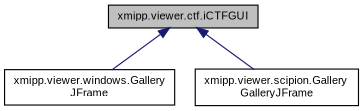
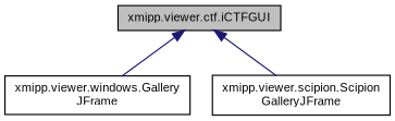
  digraph {
    fontname="Liberation Sans"
    node [color=black fillcolor=white fontname="Liberation Sans" fontsize=10 shape=record style=filled]
    edge [color=midnightblue dir=back fontname="Liberation Sans" fontsize=10 labelfontname=Helvetica labelfontsize=10 style=solid]
    n1 [fillcolor=grey75 fontcolor=black height=0.2 label="xmipp.viewer.ctf.iCTFGUI" width=0.4]
    n2 [height=0.2 label="xmipp.viewer.windows.Gallery\lJFrame" width=0.4]
-   n3 [height=0.2 label="xmipp.viewer.scipion.Gallery\lGalleryJFrame" width=0.4]
+   n3 [height=0.2 label="xmipp.viewer.scipion.Scipion\lGalleryJFrame" width=0.4]
    n1 -> n2
    n1 -> n3
  }
